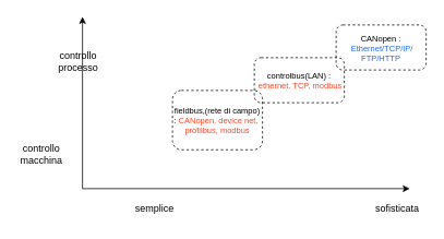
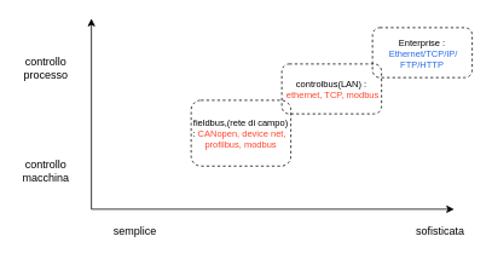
  <mxCell id="0" />
  <mxCell id="1" parent="0" />
- <mxCell id="2" value="controllo processo" style="text;html=1;align=center;verticalAlign=middle;whiteSpace=wrap;rounded=0;" parent="1" vertex="1"><mxGeometry x="65" y="60" width="60" height="30" as="geometry" /></mxCell>
+ <mxCell id="2" value="controllo processo" style="text;html=1;align=center;verticalAlign=middle;whiteSpace=wrap;rounded=0;" parent="1" vertex="1"><mxGeometry x="20" y="60" width="60" height="30" as="geometry" /></mxCell>
  <mxCell id="3" value="controllo macchina" style="text;html=1;align=center;verticalAlign=middle;whiteSpace=wrap;rounded=0;" parent="1" vertex="1"><mxGeometry x="20" y="172.5" width="60" height="30" as="geometry" /></mxCell>
- <mxCell id="4" value="semplice&amp;nbsp;" style="text;html=1;align=center;verticalAlign=middle;whiteSpace=wrap;rounded=0;" parent="1" vertex="1"><mxGeometry x="160" y="240" width="60" height="30" as="geometry" /></mxCell>
+ <mxCell id="4" value="semplice&amp;nbsp;" style="text;html=1;align=center;verticalAlign=middle;whiteSpace=wrap;rounded=0;" parent="1" vertex="1"><mxGeometry x="120" y="240" width="60" height="30" as="geometry" /></mxCell>
  <mxCell id="5" value="sofisticata" style="text;html=1;align=center;verticalAlign=middle;whiteSpace=wrap;rounded=0;" parent="1" vertex="1"><mxGeometry x="455" y="240" width="60" height="30" as="geometry" /></mxCell>
  <mxCell id="6" value="" style="endArrow=classic;startArrow=classic;html=1;rounded=0;" parent="1" edge="1"><mxGeometry width="50" height="50" relative="1" as="geometry"><mxPoint x="500" y="230" as="sourcePoint" /><mxPoint x="100" y="20" as="targetPoint" /><Array as="points"><mxPoint x="100" y="230" /></Array></mxGeometry></mxCell>
  <mxCell id="7" value="&lt;font style=&quot;font-size: 10px;&quot;&gt;fieldbus,(rete di campo) : &lt;font style=&quot;font-size: 10px;&quot; color=&quot;#ff4529&quot;&gt;CANopen, device net,&amp;nbsp;&lt;/font&gt;&lt;/font&gt;&lt;div style=&quot;font-size: 10px;&quot;&gt;&lt;font style=&quot;font-size: 10px;&quot;&gt;&lt;font style=&quot;font-size: 10px;&quot; color=&quot;#ff4529&quot;&gt;profilbus, modbus&lt;/font&gt;&lt;/font&gt;&lt;/div&gt;" style="rounded=1;whiteSpace=wrap;html=1;dashed=1;fillColor=none;fontSize=10;" parent="1" vertex="1"><mxGeometry x="210" y="110" width="110" height="72.5" as="geometry" /></mxCell>
  <mxCell id="8" value="&lt;font style=&quot;font-size: 10px;&quot;&gt;controlbus(LAN) : &lt;font style=&quot;font-size: 10px;&quot; color=&quot;#ff4529&quot;&gt;&amp;nbsp;ethernet, TCP, modbus&lt;/font&gt;&lt;/font&gt;" style="rounded=1;whiteSpace=wrap;html=1;dashed=1;fillColor=none;fontSize=10;" parent="1" vertex="1"><mxGeometry x="310" y="70" width="110" height="55" as="geometry" /></mxCell>
- <mxCell id="9" value="&lt;span style=&quot;font-size: 10px;&quot;&gt;CANopen :&lt;/span&gt;&lt;div style=&quot;font-size: 10px;&quot;&gt;&lt;span style=&quot;font-size: 10px;&quot;&gt;&amp;nbsp;&lt;font style=&quot;font-size: 10px;&quot; color=&quot;#256be6&quot;&gt;Ethernet/TCP/IP/&lt;/font&gt;&lt;/span&gt;&lt;/div&gt;&lt;div style=&quot;font-size: 10px;&quot;&gt;&lt;span style=&quot;font-size: 10px;&quot;&gt;&lt;font style=&quot;font-size: 10px;&quot; color=&quot;#256be6&quot;&gt;FTP/HTTP&lt;/font&gt;&lt;/span&gt;&lt;/div&gt;" style="rounded=1;whiteSpace=wrap;html=1;dashed=1;fillColor=none;fontSize=10;" parent="1" vertex="1"><mxGeometry x="410" y="30" width="110" height="55" as="geometry" /></mxCell>
+ <mxCell id="9" value="&lt;span style=&quot;font-size: 10px;&quot;&gt;Enterprise :&lt;/span&gt;&lt;div style=&quot;font-size: 10px;&quot;&gt;&lt;span style=&quot;font-size: 10px;&quot;&gt;&amp;nbsp;&lt;font style=&quot;font-size: 10px;&quot; color=&quot;#256be6&quot;&gt;Ethernet/TCP/IP/&lt;/font&gt;&lt;/span&gt;&lt;/div&gt;&lt;div style=&quot;font-size: 10px;&quot;&gt;&lt;span style=&quot;font-size: 10px;&quot;&gt;&lt;font style=&quot;font-size: 10px;&quot; color=&quot;#256be6&quot;&gt;FTP/HTTP&lt;/font&gt;&lt;/span&gt;&lt;/div&gt;" style="rounded=1;whiteSpace=wrap;html=1;dashed=1;fillColor=none;fontSize=10;" parent="1" vertex="1"><mxGeometry x="410" y="30" width="110" height="55" as="geometry" /></mxCell>
